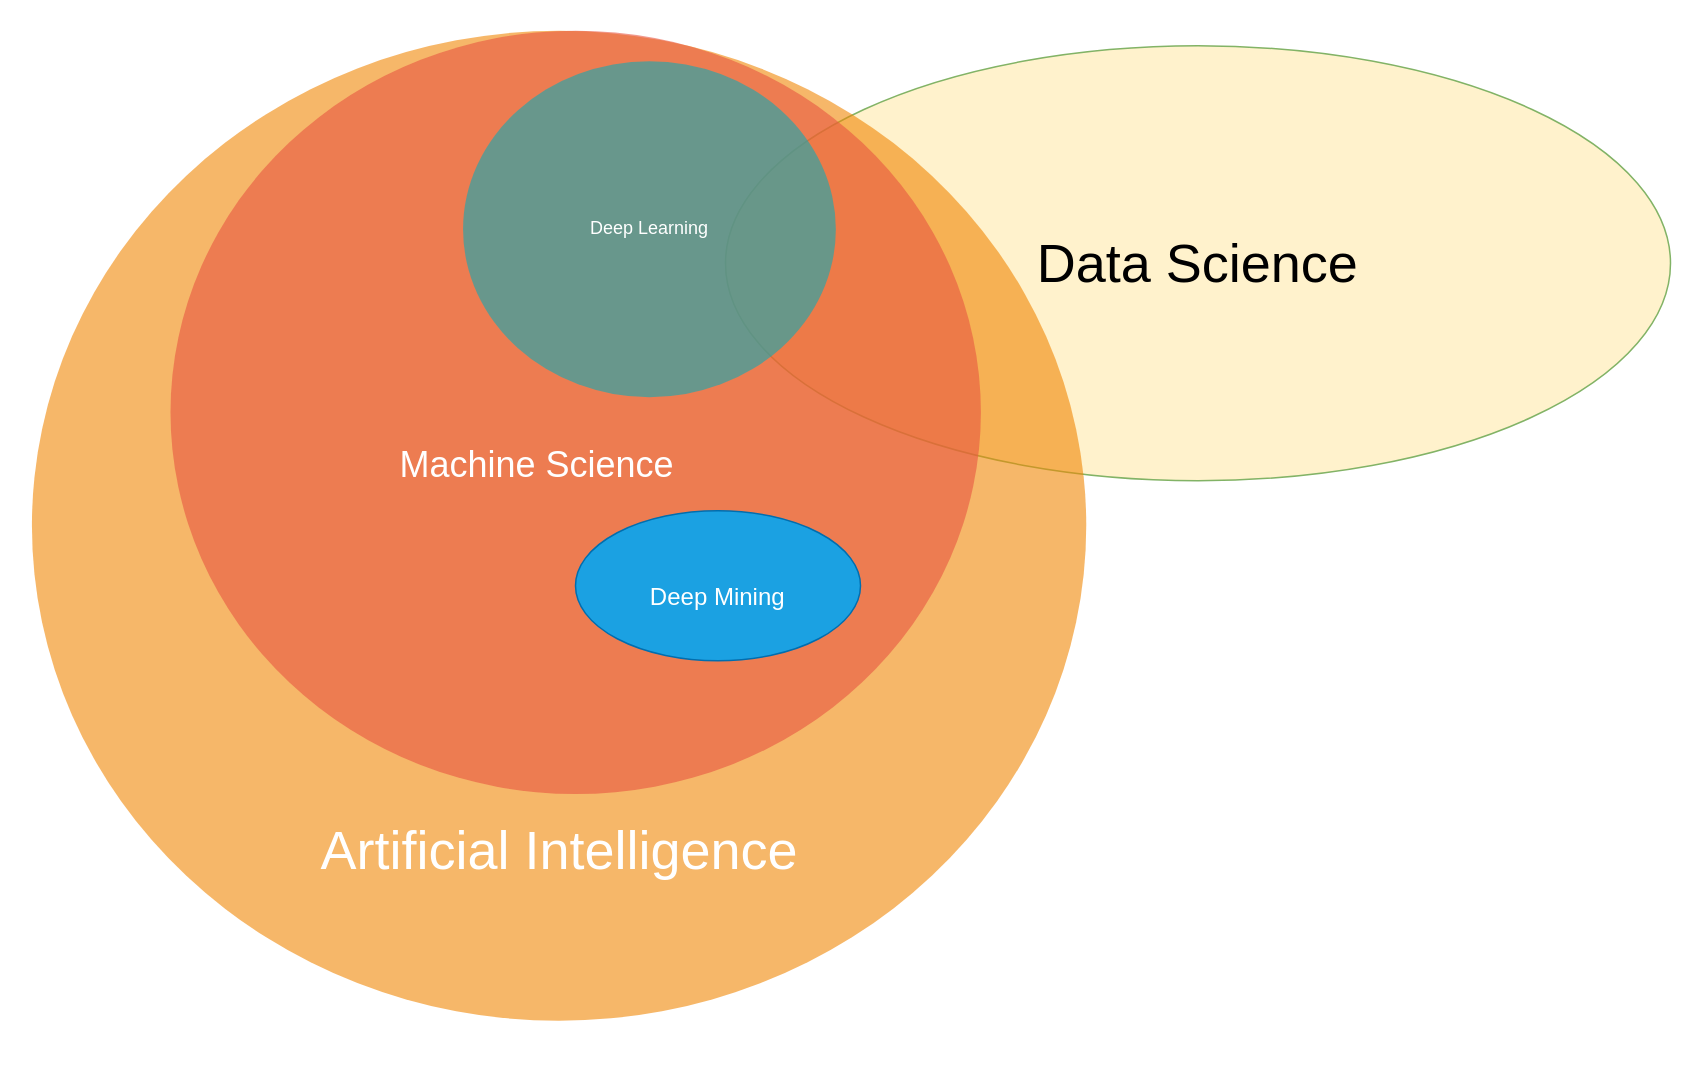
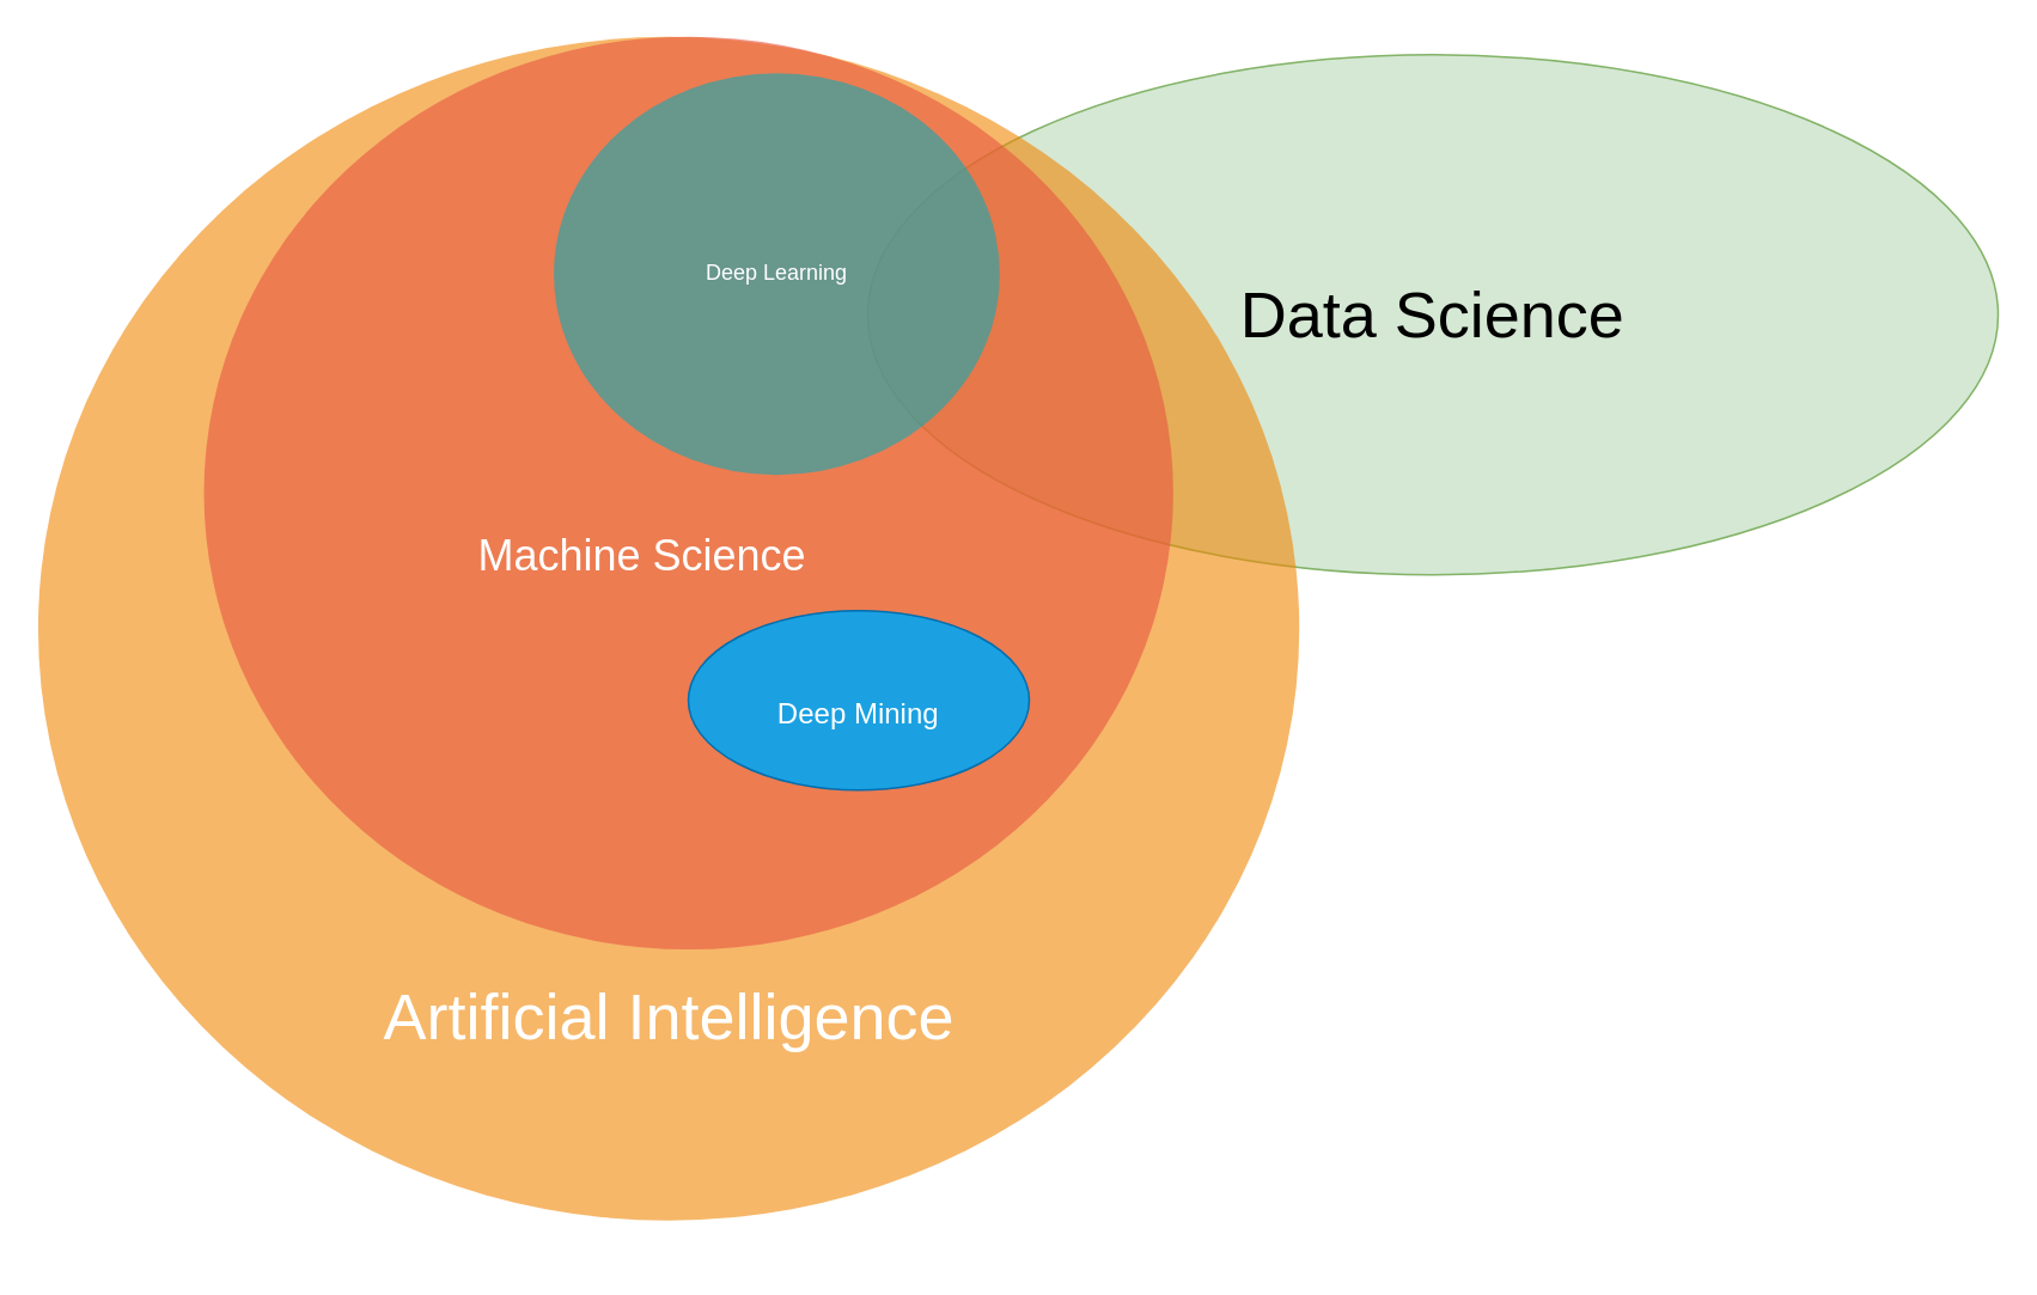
  <mxCell id="0" />
  <mxCell id="1" parent="0" />
  <mxCell id="2" value="" style="group" vertex="1" connectable="0" parent="1"><mxGeometry x="143" y="40" width="970" height="660" as="geometry" /></mxCell>
  <mxCell id="3" value="&lt;div&gt;Deep Learning&lt;/div&gt;" style="text;fontSize=24;align=center;verticalAlign=middle;html=1;fontColor=#FFFFFF;" parent="2" vertex="1"><mxGeometry x="114.75" y="150.75" width="190" height="70" as="geometry" /></mxCell>
  <mxCell id="4" value="" style="group" vertex="1" connectable="0" parent="2"><mxGeometry x="-30" y="-20" width="1000" height="660" as="geometry" /></mxCell>
- <mxCell id="5" value="Data Science" style="ellipse;whiteSpace=wrap;html=1;fontSize=36;fillColor=#fff2cc;strokeColor=#82b366;" vertex="1" parent="4"><mxGeometry x="370" y="10" width="630" height="290" as="geometry" /></mxCell>
+ <mxCell id="5" value="Data Science" style="ellipse;whiteSpace=wrap;html=1;fontSize=36;fillColor=#d5e8d4;strokeColor=#82b366;" vertex="1" parent="4"><mxGeometry x="370" y="10" width="630" height="290" as="geometry" /></mxCell>
  <mxCell id="6" value="&lt;div&gt;&lt;font style=&quot;font-size: 36px&quot;&gt;&lt;br&gt;&lt;/font&gt;&lt;/div&gt;&lt;div&gt;&lt;font style=&quot;font-size: 36px&quot;&gt;&lt;br&gt;&lt;/font&gt;&lt;/div&gt;&lt;div&gt;&lt;font style=&quot;font-size: 36px&quot;&gt;&lt;br&gt;&lt;/font&gt;&lt;/div&gt;&lt;div&gt;&lt;font style=&quot;font-size: 36px&quot;&gt;&lt;br&gt;&lt;/font&gt;&lt;/div&gt;&lt;div&gt;&lt;font style=&quot;font-size: 36px&quot;&gt;&lt;br&gt;&lt;/font&gt;&lt;/div&gt;&lt;div&gt;&lt;font style=&quot;font-size: 36px&quot;&gt;&lt;br&gt;&lt;/font&gt;&lt;/div&gt;&lt;div&gt;&lt;font style=&quot;font-size: 36px&quot;&gt;&lt;br&gt;&lt;/font&gt;&lt;/div&gt;&lt;div&gt;&lt;font style=&quot;font-size: 36px&quot;&gt;&lt;br&gt;&lt;/font&gt;&lt;/div&gt;&lt;div&gt;&lt;font style=&quot;font-size: 36px&quot;&gt;&lt;br&gt;&lt;/font&gt;&lt;/div&gt;&lt;div&gt;&lt;font style=&quot;font-size: 36px&quot;&gt;&lt;br&gt;&lt;/font&gt;&lt;/div&gt;&lt;div&gt;&lt;font style=&quot;font-size: 36px&quot;&gt;Artificial Intelligence&lt;/font&gt;&lt;/div&gt;" style="ellipse;fillColor=#F08705;opacity=60;strokeColor=none;html=1;fontColor=#FFFFFF;" parent="4" vertex="1"><mxGeometry x="-92.385" width="702.885" height="660" as="geometry" /></mxCell>
  <mxCell id="7" value="" style="ellipse;fillColor=#e85642;opacity=60;strokeColor=none;html=1;fontColor=#FFFFFF;" parent="4" vertex="1"><mxGeometry width="540.265" height="508.867" as="geometry" /></mxCell>
  <mxCell id="8" value="Machine Science" style="text;fontSize=24;align=center;verticalAlign=middle;html=1;fontColor=#FFFFFF;" parent="4" vertex="1"><mxGeometry x="141.009" y="254.433" width="205.301" height="71.241" as="geometry" /></mxCell>
  <mxCell id="9" value="Deep Learning" style="ellipse;fillColor=#12AAB5;opacity=60;strokeColor=none;html=1;fontColor=#FFFFFF;" parent="4" vertex="1"><mxGeometry x="195.036" y="20.355" width="248.522" height="223.901" as="geometry" /></mxCell>
  <mxCell id="10" value="&lt;font size=&quot;3&quot;&gt;Deep Mining&lt;br&gt;&lt;/font&gt;" style="ellipse;whiteSpace=wrap;html=1;fontSize=36;fillColor=#1ba1e2;strokeColor=#006EAF;fontColor=#ffffff;" vertex="1" parent="4"><mxGeometry x="270" y="320" width="190" height="100" as="geometry" /></mxCell>
